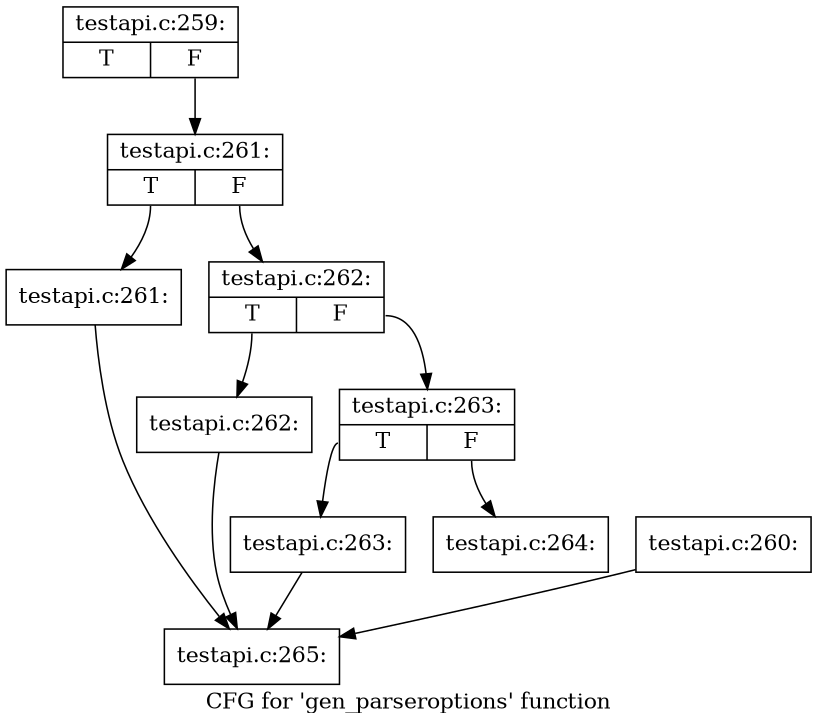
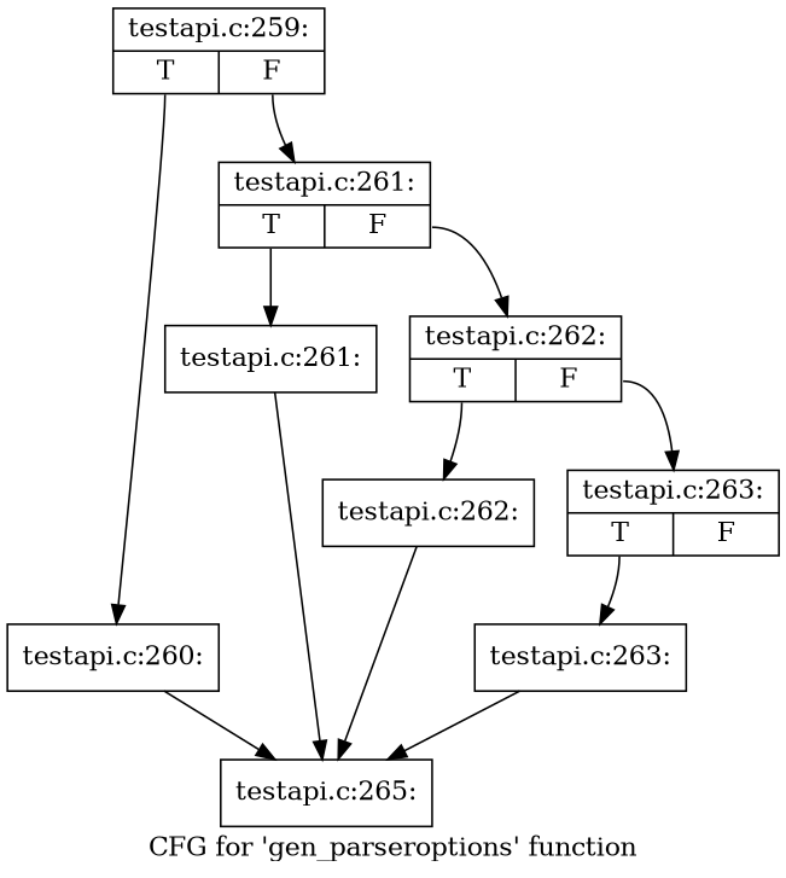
  digraph {
    label="CFG for 'gen_parseroptions' function"
    node [shape=record]
    n1 [label="{testapi.c:259:|{<s0>T|<s1>F}}"]
    n2 [label="{testapi.c:260:}"]
    n3 [label="{testapi.c:261:|{<s0>T|<s1>F}}"]
    n4 [label="{testapi.c:265:}"]
    n5 [label="{testapi.c:261:}"]
    n6 [label="{testapi.c:262:|{<s0>T|<s1>F}}"]
    n7 [label="{testapi.c:262:}"]
    n8 [label="{testapi.c:263:|{<s0>T|<s1>F}}"]
    n9 [label="{testapi.c:263:}"]
-   n10 [label="{testapi.c:264:}"]
+   n1 -> n2 [tailport=s0]
    n1 -> n3 [tailport=s1]
    n2 -> n4
    n3 -> n5 [tailport=s0]
    n3 -> n6 [tailport=s1]
    n5 -> n4
    n6 -> n7 [tailport=s0]
    n6 -> n8 [tailport=s1]
    n7 -> n4
    n8 -> n9 [tailport=s0]
-   n8 -> n10 [tailport=s1]
    n9 -> n4
  }
